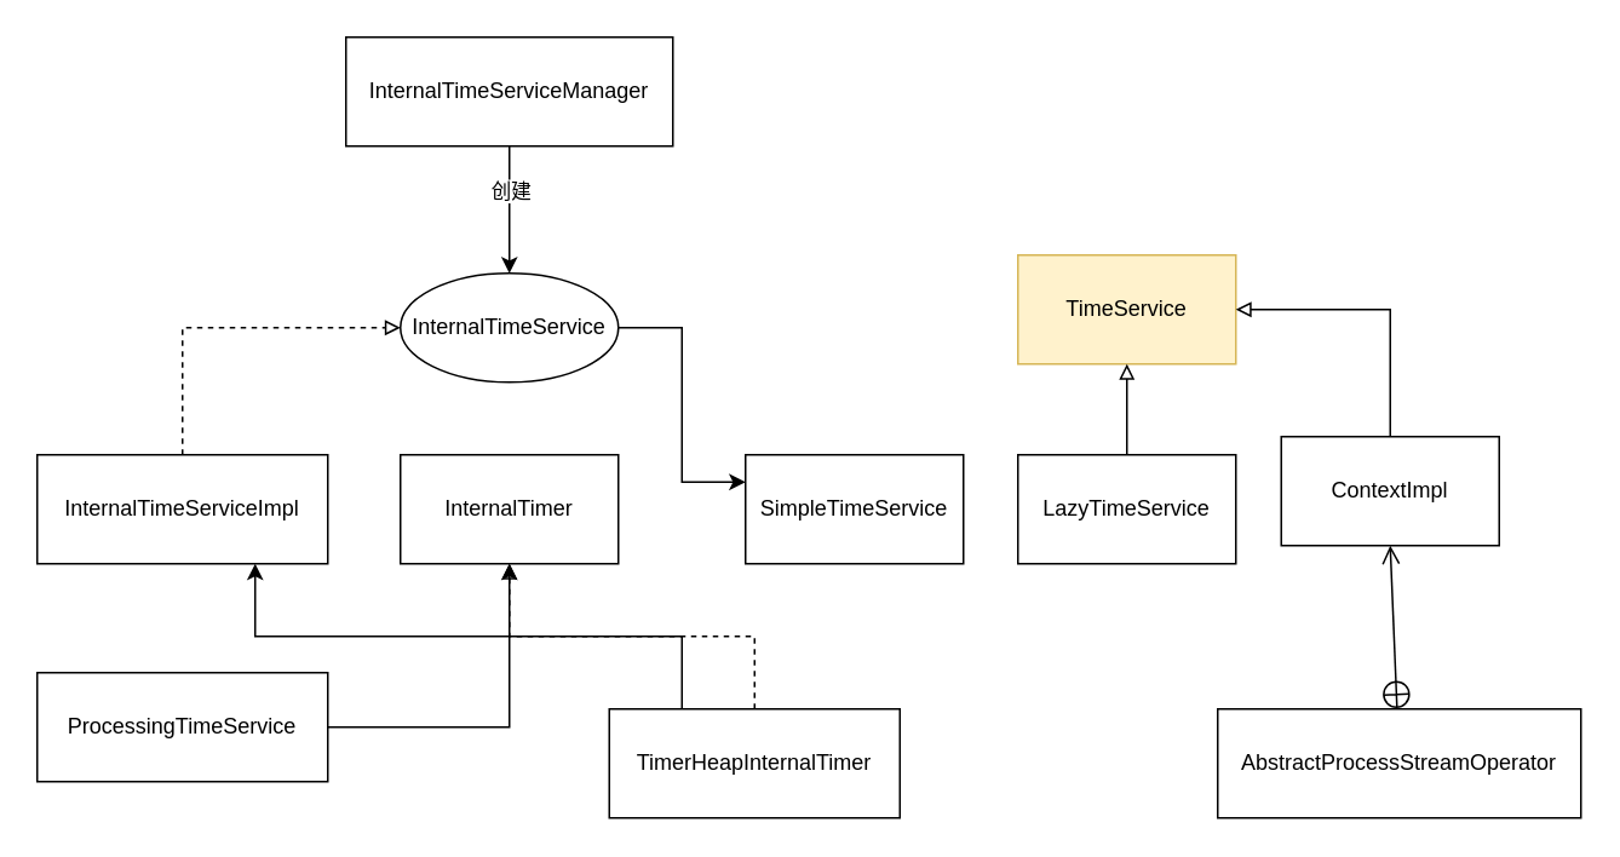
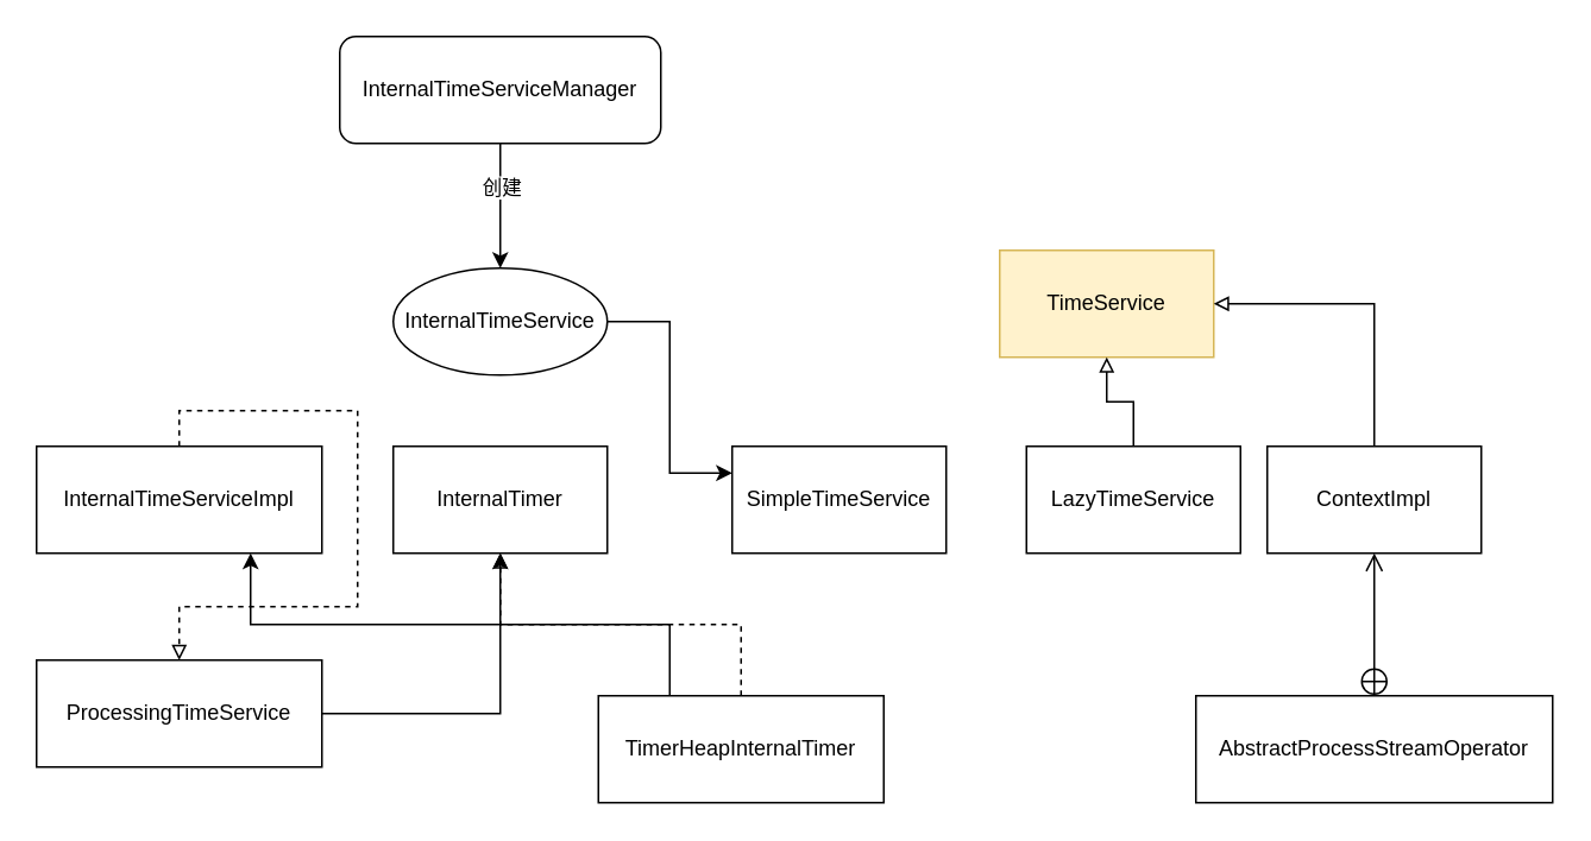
  <mxCell id="0" />
  <mxCell id="1" parent="0" />
  <mxCell id="2" value="TimeService" style="rounded=0;whiteSpace=wrap;html=1;fillColor=#fff2cc;strokeColor=#d6b656;" vertex="1" parent="1"><mxGeometry x="560" y="140" width="120" height="60" as="geometry" /></mxCell>
  <mxCell id="3" value="SimpleTimeService" style="rounded=0;whiteSpace=wrap;html=1;" vertex="1" parent="1"><mxGeometry x="410" y="250" width="120" height="60" as="geometry" /></mxCell>
  <mxCell id="4" style="edgeStyle=orthogonalEdgeStyle;rounded=0;orthogonalLoop=1;jettySize=auto;html=1;endArrow=block;endFill=0;" edge="1" parent="1" source="5" target="2"><mxGeometry relative="1" as="geometry" /></mxCell>
- <mxCell id="5" value="LazyTimeService" style="rounded=0;whiteSpace=wrap;html=1;" vertex="1" parent="1"><mxGeometry x="560" y="250" width="120" height="60" as="geometry" /></mxCell>
+ <mxCell id="5" value="LazyTimeService" style="rounded=0;whiteSpace=wrap;html=1;" vertex="1" parent="1"><mxGeometry x="575" y="250" width="120" height="60" as="geometry" /></mxCell>
  <mxCell id="6" style="edgeStyle=orthogonalEdgeStyle;rounded=0;orthogonalLoop=1;jettySize=auto;html=1;entryX=1;entryY=0.5;entryDx=0;entryDy=0;endArrow=block;endFill=0;exitX=0.5;exitY=0;exitDx=0;exitDy=0;" edge="1" parent="1" source="7" target="2"><mxGeometry relative="1" as="geometry" /></mxCell>
- <mxCell id="7" value="ContextImpl" style="rounded=0;whiteSpace=wrap;html=1;" vertex="1" parent="1"><mxGeometry x="705" y="240" width="120" height="60" as="geometry" /></mxCell>
+ <mxCell id="7" value="ContextImpl" style="rounded=0;whiteSpace=wrap;html=1;" vertex="1" parent="1"><mxGeometry x="710" y="250" width="120" height="60" as="geometry" /></mxCell>
  <mxCell id="8" style="edgeStyle=orthogonalEdgeStyle;rounded=0;orthogonalLoop=1;jettySize=auto;html=1;entryX=0;entryY=0.25;entryDx=0;entryDy=0;endArrow=classic;endFill=1;" edge="1" parent="1" source="9" target="3"><mxGeometry relative="1" as="geometry" /></mxCell>
  <mxCell id="9" value="InternalTimeService" style="ellipse;whiteSpace=wrap;html=1;" vertex="1" parent="1"><mxGeometry x="220" y="150" width="120" height="60" as="geometry" /></mxCell>
  <mxCell id="10" style="edgeStyle=orthogonalEdgeStyle;rounded=0;orthogonalLoop=1;jettySize=auto;html=1;entryX=0.5;entryY=0;entryDx=0;entryDy=0;endArrow=classic;endFill=1;" edge="1" parent="1" source="12" target="9"><mxGeometry relative="1" as="geometry" /></mxCell>
  <mxCell id="11" value="创建" style="edgeLabel;html=1;align=center;verticalAlign=middle;resizable=0;points=[];" vertex="1" connectable="0" parent="10"><mxGeometry x="-0.318" relative="1" as="geometry"><mxPoint as="offset" /></mxGeometry></mxCell>
- <mxCell id="12" value="InternalTimeServiceManager" style="rounded=0;whiteSpace=wrap;html=1;" vertex="1" parent="1"><mxGeometry x="190" y="20" width="180" height="60" as="geometry" /></mxCell>
- <mxCell id="13" style="edgeStyle=orthogonalEdgeStyle;rounded=0;orthogonalLoop=1;jettySize=auto;html=1;entryX=0;entryY=0.5;entryDx=0;entryDy=0;dashed=1;endArrow=block;endFill=0;exitX=0.5;exitY=0;exitDx=0;exitDy=0;" edge="1" parent="1" source="14" target="9"><mxGeometry relative="1" as="geometry" /></mxCell>
+ <mxCell id="12" value="InternalTimeServiceManager" style="whiteSpace=wrap;html=1;rounded=1;" vertex="1" parent="1"><mxGeometry x="190" y="20" width="180" height="60" as="geometry" /></mxCell>
+ <mxCell id="13" style="edgeStyle=orthogonalEdgeStyle;rounded=0;orthogonalLoop=1;jettySize=auto;html=1;dashed=1;endArrow=block;endFill=0;exitX=0.5;exitY=0;exitDx=0;exitDy=0;" edge="1" parent="1" source="14" target="17"><mxGeometry relative="1" as="geometry" /></mxCell>
  <mxCell id="14" value="InternalTimeServiceImpl" style="rounded=0;whiteSpace=wrap;html=1;" vertex="1" parent="1"><mxGeometry x="20" y="250" width="160" height="60" as="geometry" /></mxCell>
  <mxCell id="15" value="InternalTimer" style="rounded=0;whiteSpace=wrap;html=1;" vertex="1" parent="1"><mxGeometry x="220" y="250" width="120" height="60" as="geometry" /></mxCell>
  <mxCell id="16" style="edgeStyle=orthogonalEdgeStyle;rounded=0;orthogonalLoop=1;jettySize=auto;html=1;endArrow=classic;endFill=1;" edge="1" parent="1" source="17" target="15"><mxGeometry relative="1" as="geometry" /></mxCell>
  <mxCell id="17" value="ProcessingTimeService" style="rounded=0;whiteSpace=wrap;html=1;" vertex="1" parent="1"><mxGeometry x="20" y="370" width="160" height="60" as="geometry" /></mxCell>
  <mxCell id="18" style="edgeStyle=orthogonalEdgeStyle;rounded=0;orthogonalLoop=1;jettySize=auto;html=1;entryX=0.75;entryY=1;entryDx=0;entryDy=0;endArrow=classic;endFill=1;exitX=0.25;exitY=0;exitDx=0;exitDy=0;" edge="1" parent="1" source="20" target="14"><mxGeometry relative="1" as="geometry" /></mxCell>
  <mxCell id="19" style="edgeStyle=orthogonalEdgeStyle;rounded=0;orthogonalLoop=1;jettySize=auto;html=1;entryX=0.5;entryY=1;entryDx=0;entryDy=0;endArrow=block;endFill=0;dashed=1;" edge="1" parent="1" source="20" target="15"><mxGeometry relative="1" as="geometry" /></mxCell>
  <mxCell id="20" value="TimerHeapInternalTimer" style="rounded=0;whiteSpace=wrap;html=1;" vertex="1" parent="1"><mxGeometry x="335" y="390" width="160" height="60" as="geometry" /></mxCell>
  <mxCell id="21" value="AbstractProcessStreamOperator" style="rounded=0;whiteSpace=wrap;html=1;" vertex="1" parent="1"><mxGeometry x="670" y="390" width="200" height="60" as="geometry" /></mxCell>
  <mxCell id="22" value="" style="endArrow=open;startArrow=circlePlus;endFill=0;startFill=0;endSize=8;html=1;entryX=0.5;entryY=1;entryDx=0;entryDy=0;" edge="1" parent="1" source="21" target="7"><mxGeometry width="160" relative="1" as="geometry"><mxPoint x="430" y="480" as="sourcePoint" /><mxPoint x="590" y="480" as="targetPoint" /></mxGeometry></mxCell>
